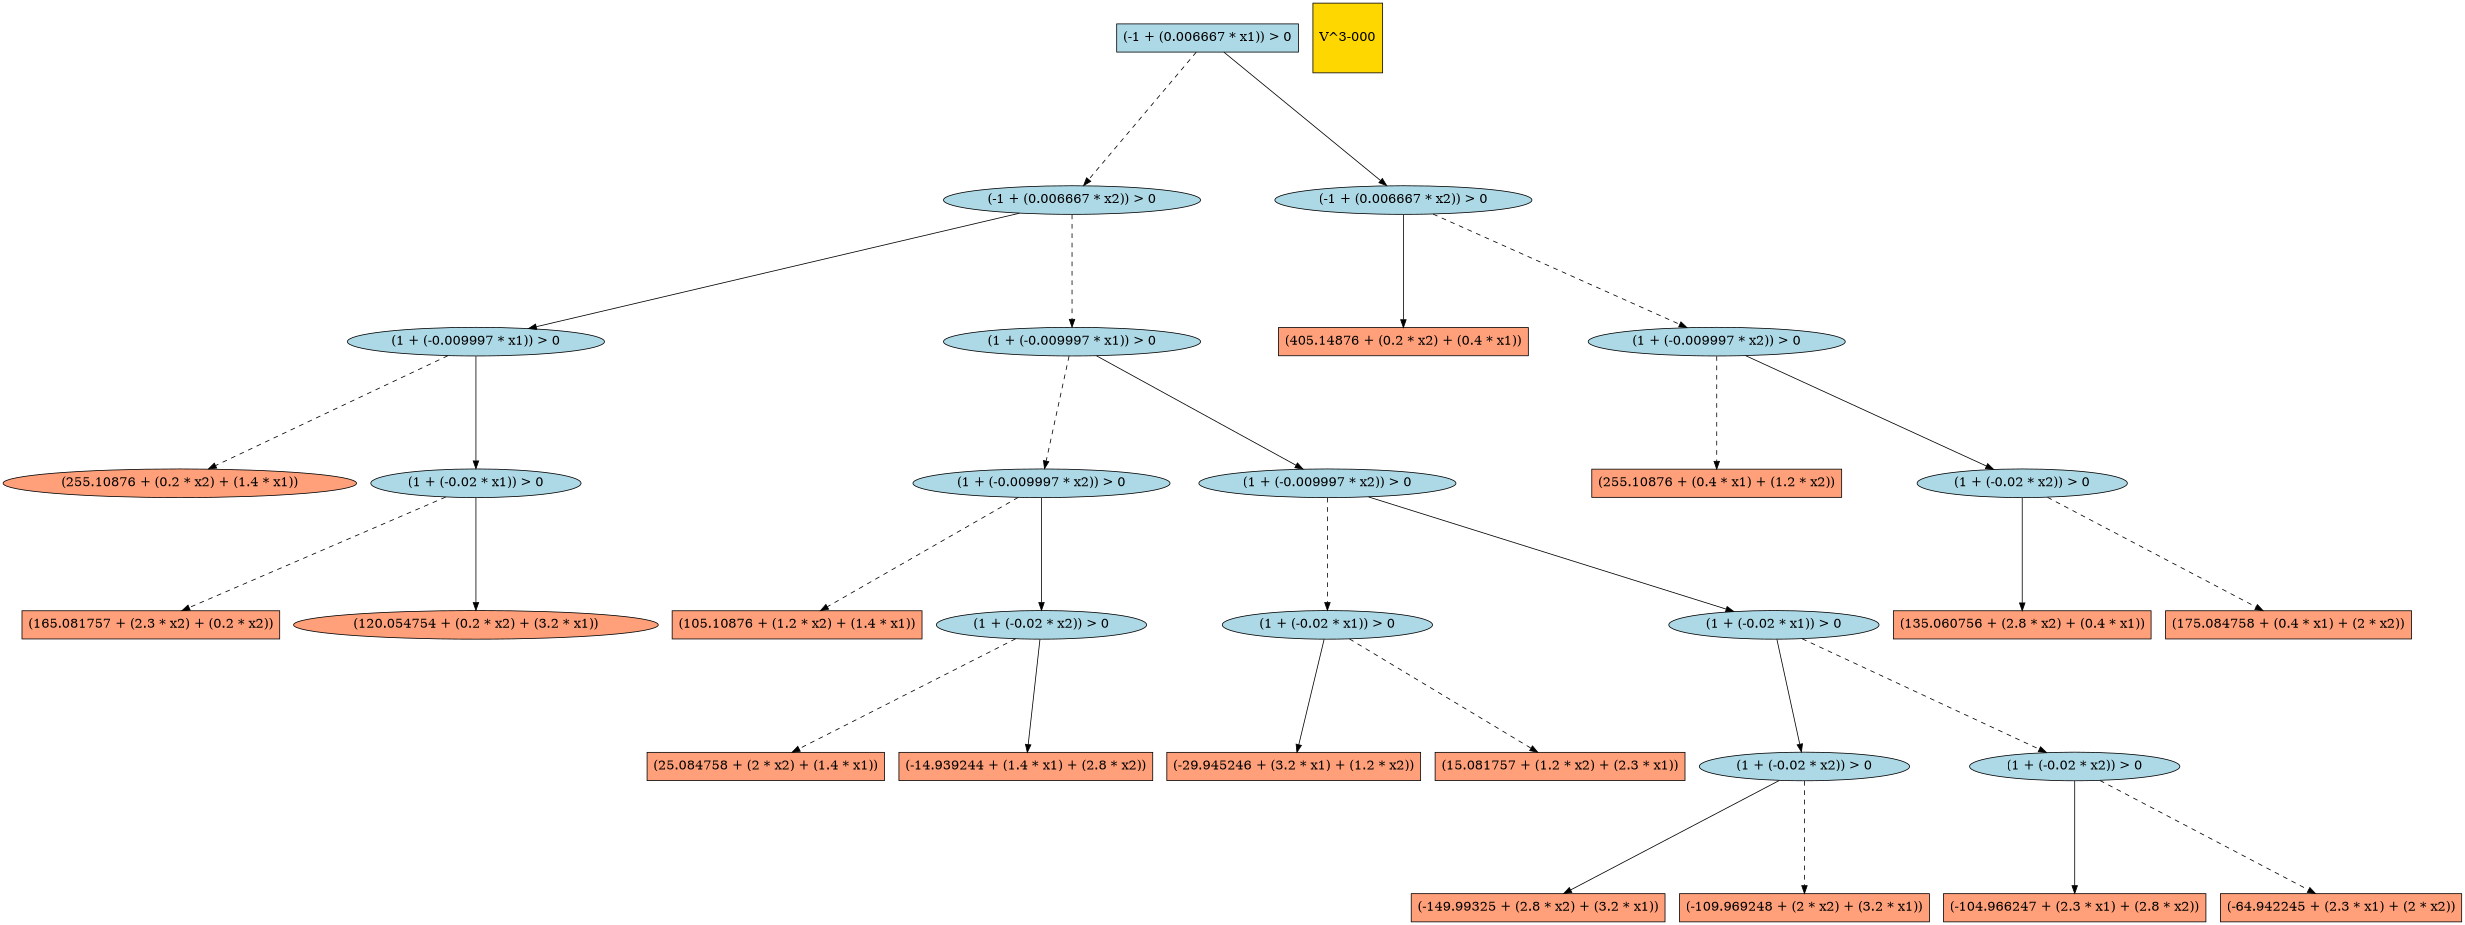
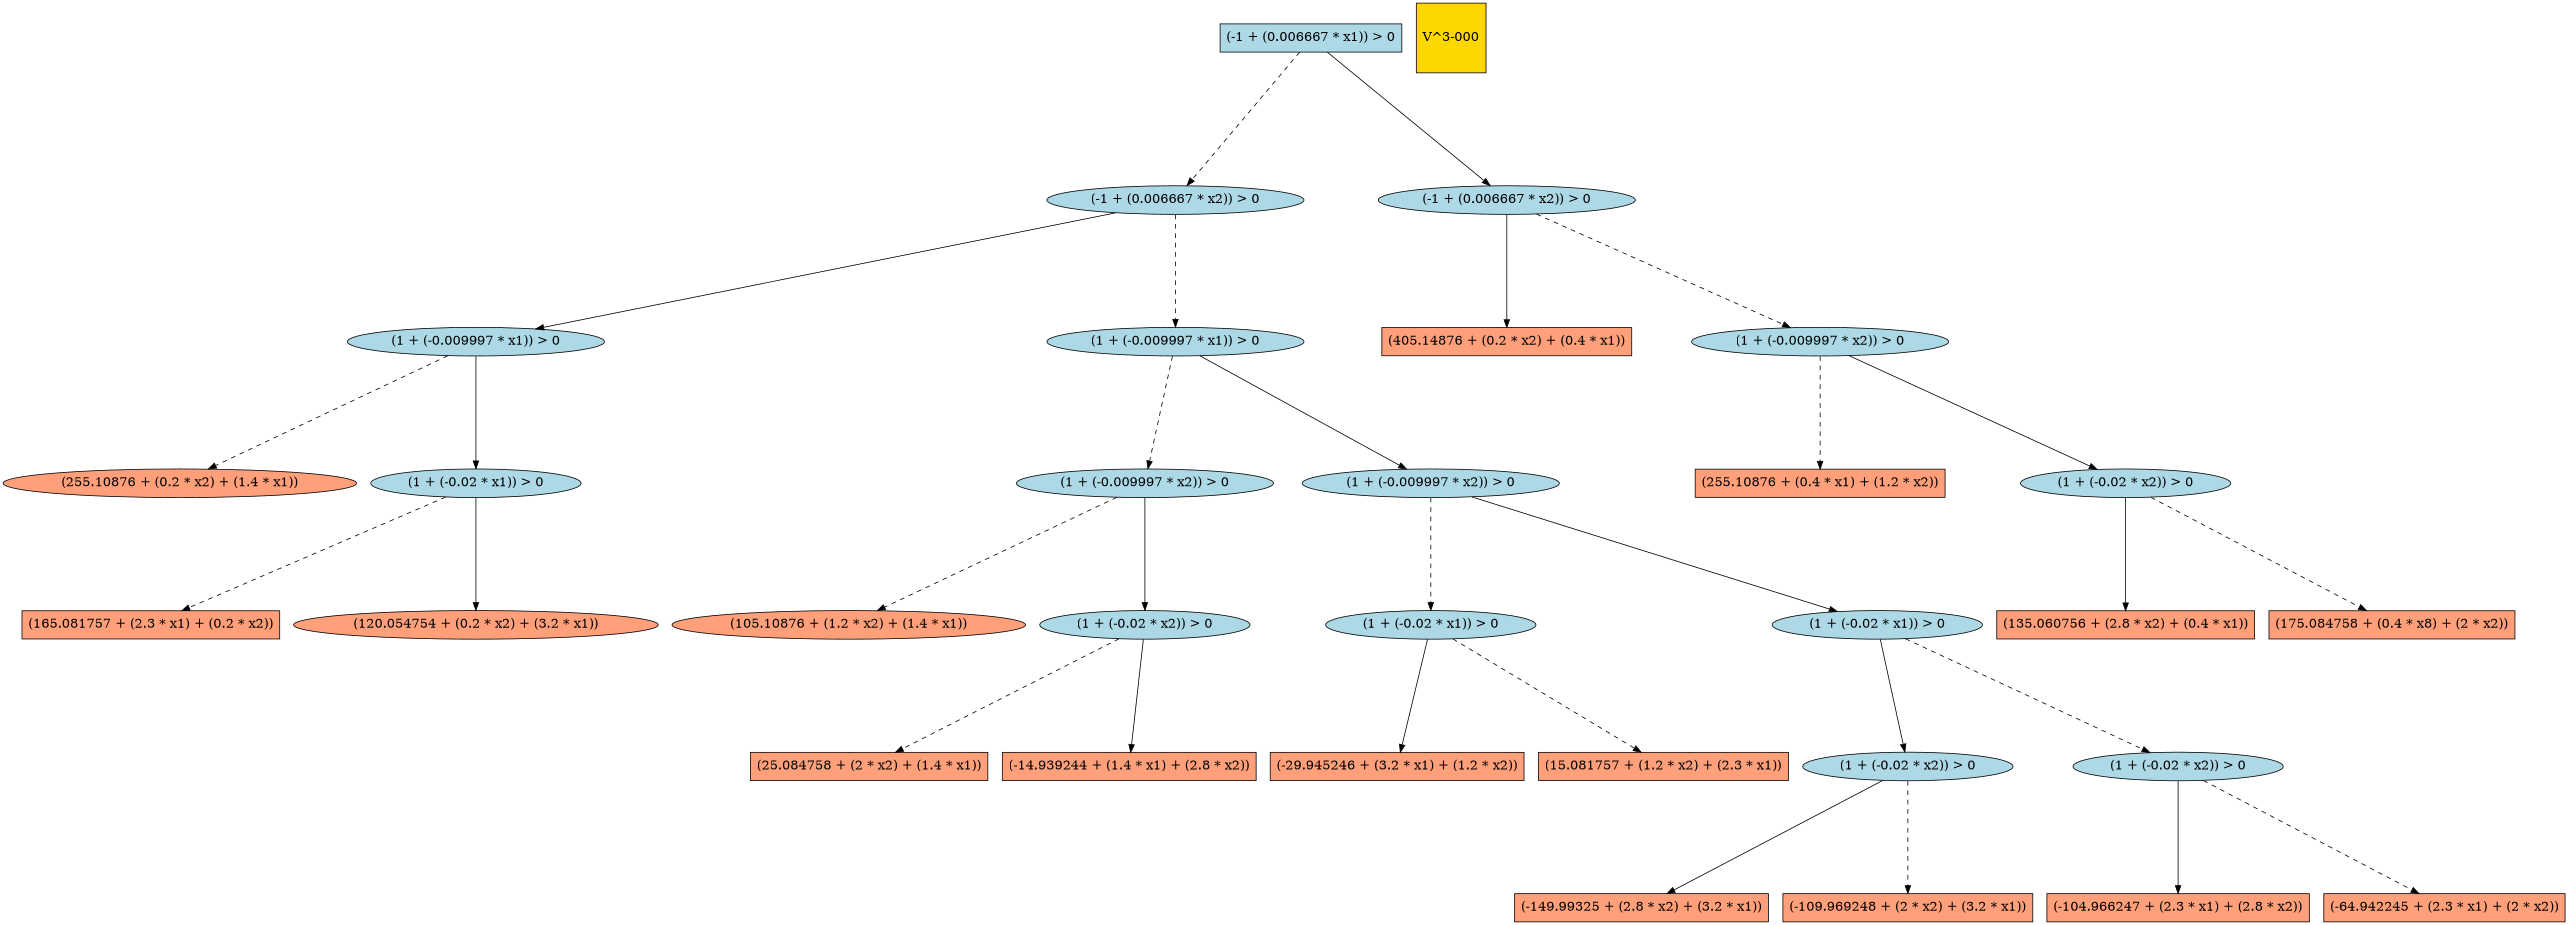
  digraph {
    fontname=Helvetica
    fontsize=16
    ranksep=2.00
    node [color=black fillcolor=lightsalmon fontsize=16 shape=ellipse style=filled]
    edge [color=black style=dashed]
    n1 [label="(-149.99325 + (2.8 * x2) + (3.2 * x1))" shape=box]
    n2 [label="(255.10876 + (0.2 * x2) + (1.4 * x1))"]
    n3 [label="(135.060756 + (2.8 * x2) + (0.4 * x1))" shape=box]
    n4 [label="(405.14876 + (0.2 * x2) + (0.4 * x1))" shape=box]
    n5 [fillcolor=lightblue label="(-1 + (0.006667 * x1)) > 0" shape=box]
    n6 [fillcolor=lightblue label="(-1 + (0.006667 * x2)) > 0"]
    n7 [fillcolor=lightblue label="(-1 + (0.006667 * x2)) > 0"]
    n8 [fillcolor=lightblue label="(1 + (-0.009997 * x1)) > 0"]
    n9 [fillcolor=lightblue label="(1 + (-0.009997 * x1)) > 0"]
    n10 [fillcolor=lightblue label="(1 + (-0.009997 * x2)) > 0"]
    n11 [label="(255.10876 + (0.4 * x1) + (1.2 * x2))" shape=box]
    n12 [fillcolor=lightblue label="(1 + (-0.02 * x2)) > 0"]
-   n13 [label="(175.084758 + (0.4 * x1) + (2 * x2))" shape=box]
-   n14 [label="(105.10876 + (1.2 * x2) + (1.4 * x1))" shape=box]
+   n13 [label="(175.084758 + (0.4 * x8) + (2 * x2))" shape=box]
+   n14 [label="(105.10876 + (1.2 * x2) + (1.4 * x1))"]
    n15 [fillcolor=lightblue label="(1 + (-0.02 * x1)) > 0"]
    n16 [fillcolor=lightblue label="(1 + (-0.009997 * x2)) > 0"]
    n17 [fillcolor=lightblue label="(1 + (-0.009997 * x2)) > 0"]
    n18 [fillcolor=lightblue label="(1 + (-0.02 * x2)) > 0"]
    n19 [label="(25.084758 + (2 * x2) + (1.4 * x1))" shape=box]
    n20 [label="(-14.939244 + (1.4 * x1) + (2.8 * x2))" shape=box]
-   n21 [label="(165.081757 + (2.3 * x2) + (0.2 * x2))" shape=box]
+   n21 [label="(165.081757 + (2.3 * x1) + (0.2 * x2))" shape=box]
    n22 [label="(120.054754 + (0.2 * x2) + (3.2 * x1))"]
    n23 [fillcolor=lightblue label="(1 + (-0.02 * x1)) > 0"]
    n24 [label="(-29.945246 + (3.2 * x1) + (1.2 * x2))" shape=box]
    n25 [label="(15.081757 + (1.2 * x2) + (2.3 * x1))" shape=box]
    n26 [label="(-109.969248 + (2 * x2) + (3.2 * x1))" shape=box]
    n27 [fillcolor=lightblue label="(1 + (-0.02 * x2)) > 0"]
    n28 [fillcolor=lightblue label="(1 + (-0.02 * x1)) > 0"]
    n29 [fillcolor=lightblue label="(1 + (-0.02 * x2)) > 0"]
    n30 [label="(-104.966247 + (2.3 * x1) + (2.8 * x2))" shape=box]
    n31 [label="(-64.942245 + (2.3 * x1) + (2 * x2))" shape=box]
    n32 [fillcolor=gold1 label="V^3-000" shape=square]
    n5 -> n6
    n5 -> n7 [style=solid]
    n6 -> n8 [style=solid]
    n6 -> n9
    n7 -> n4 [style=solid]
    n7 -> n10
    n8 -> n2
    n8 -> n15 [style=solid]
    n9 -> n16
    n9 -> n17 [style=solid]
    n10 -> n11
    n10 -> n12 [style=solid]
    n12 -> n3 [style=solid]
    n12 -> n13
    n15 -> n21
    n15 -> n22 [style=solid]
    n16 -> n14
    n16 -> n18 [style=solid]
    n17 -> n23
    n17 -> n28 [style=solid]
    n18 -> n19
    n18 -> n20 [style=solid]
    n23 -> n24 [style=solid]
    n23 -> n25
    n27 -> n1 [style=solid]
    n27 -> n26
    n28 -> n27 [style=solid]
    n28 -> n29
    n29 -> n30 [style=solid]
    n29 -> n31
  }
